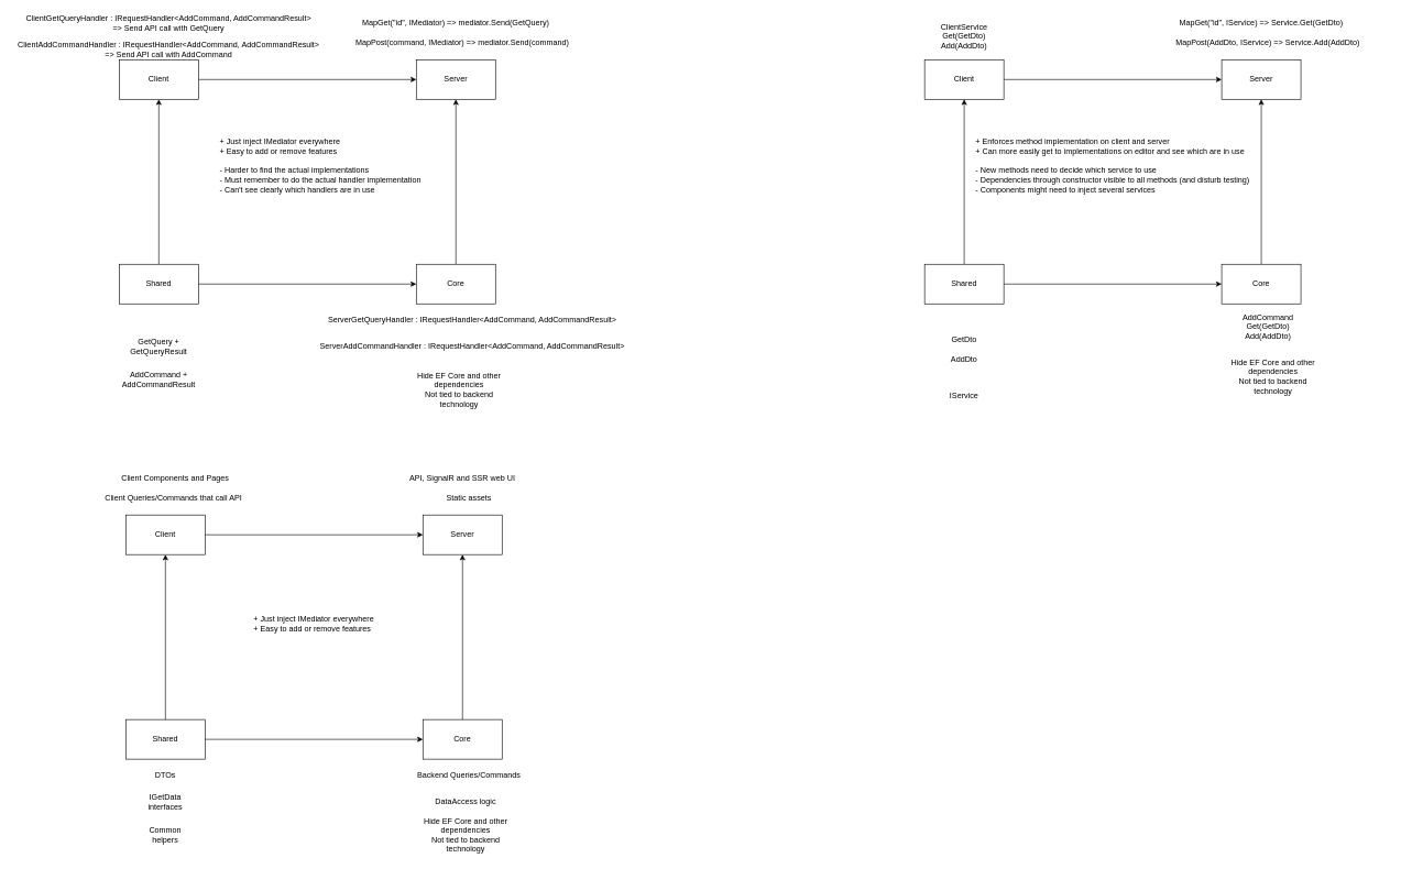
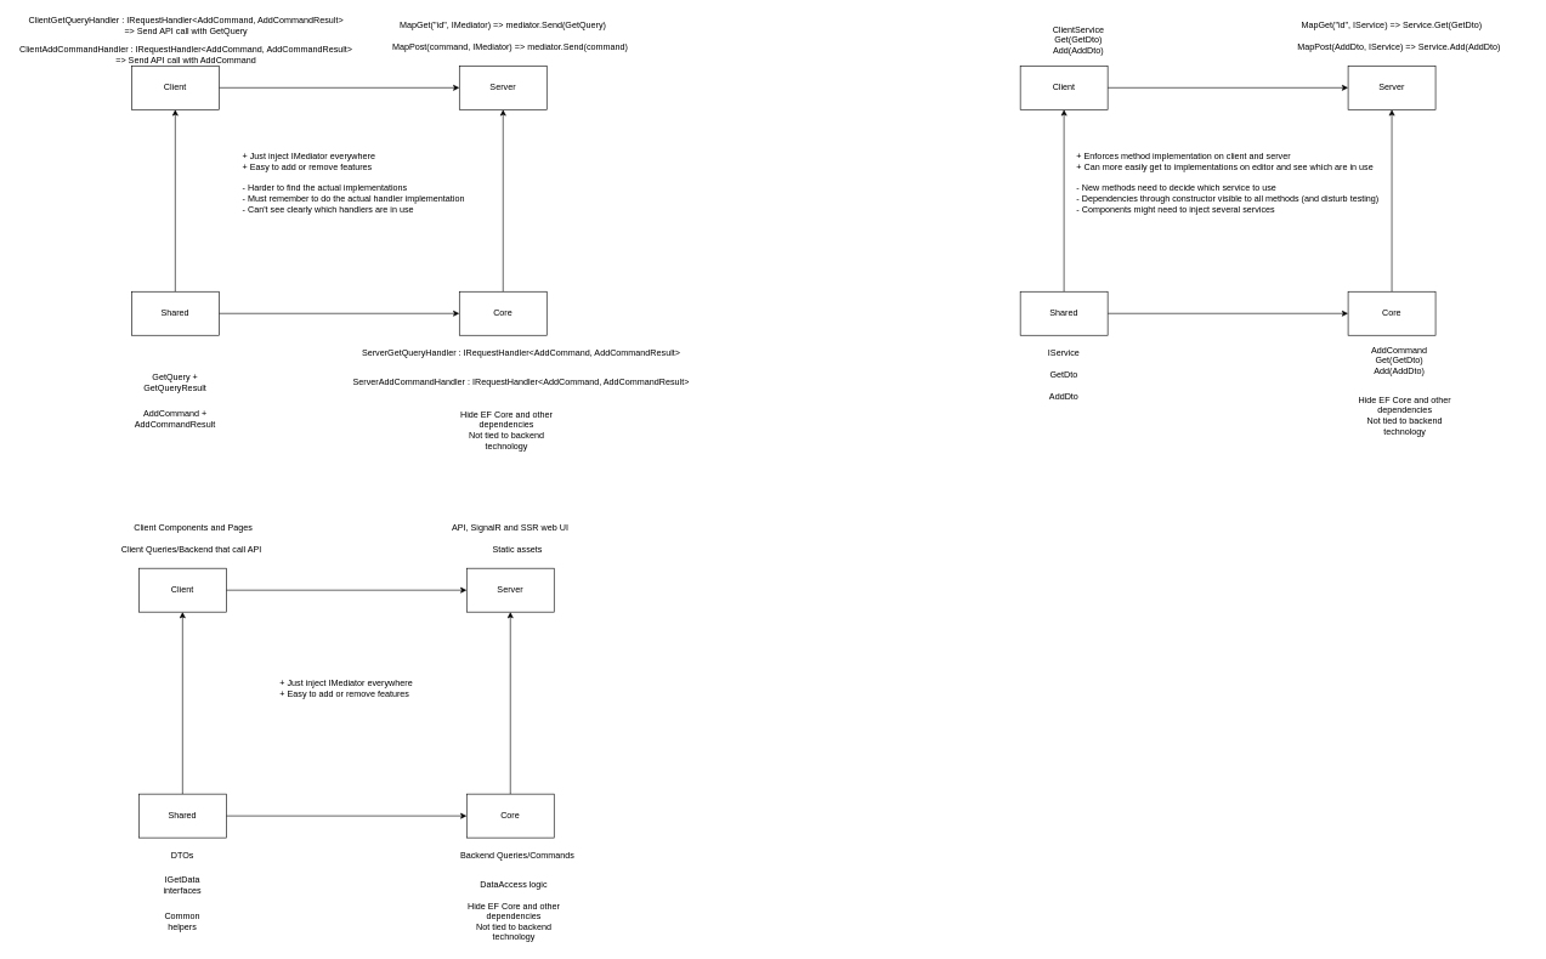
  <mxCell id="0" />
  <mxCell id="1" parent="0" />
  <mxCell id="2" style="edgeStyle=none;html=1;exitX=1;exitY=0.5;exitDx=0;exitDy=0;entryX=0;entryY=0.5;entryDx=0;entryDy=0;" parent="1" source="3" target="4" edge="1"><mxGeometry relative="1" as="geometry" /></mxCell>
  <mxCell id="3" value="Client" style="rounded=0;whiteSpace=wrap;html=1;" parent="1" vertex="1"><mxGeometry x="180" y="90" width="120" height="60" as="geometry" /></mxCell>
  <mxCell id="4" value="Server" style="rounded=0;whiteSpace=wrap;html=1;" parent="1" vertex="1"><mxGeometry x="630" y="90" width="120" height="60" as="geometry" /></mxCell>
  <mxCell id="5" style="edgeStyle=none;html=1;exitX=1;exitY=0.5;exitDx=0;exitDy=0;entryX=0;entryY=0.5;entryDx=0;entryDy=0;" parent="1" source="7" target="9" edge="1"><mxGeometry relative="1" as="geometry" /></mxCell>
  <mxCell id="6" style="edgeStyle=none;html=1;exitX=0.5;exitY=0;exitDx=0;exitDy=0;entryX=0.5;entryY=1;entryDx=0;entryDy=0;" parent="1" source="7" target="3" edge="1"><mxGeometry relative="1" as="geometry" /></mxCell>
  <mxCell id="7" value="Shared" style="rounded=0;whiteSpace=wrap;html=1;" parent="1" vertex="1"><mxGeometry x="180" y="400" width="120" height="60" as="geometry" /></mxCell>
  <mxCell id="8" style="edgeStyle=none;html=1;exitX=0.5;exitY=0;exitDx=0;exitDy=0;entryX=0.5;entryY=1;entryDx=0;entryDy=0;" parent="1" source="9" target="4" edge="1"><mxGeometry relative="1" as="geometry" /></mxCell>
  <mxCell id="9" value="Core" style="rounded=0;whiteSpace=wrap;html=1;" parent="1" vertex="1"><mxGeometry x="630" y="400" width="120" height="60" as="geometry" /></mxCell>
  <mxCell id="10" value="ServerGetQueryHandler : IRequestHandler&amp;lt;AddCommand, AddCommandResult&amp;gt;" style="text;html=1;strokeColor=none;fillColor=none;align=center;verticalAlign=middle;whiteSpace=wrap;rounded=0;" parent="1" vertex="1"><mxGeometry x="480" y="470" width="470" height="30" as="geometry" /></mxCell>
  <mxCell id="11" value="AddCommand + AddCommandResult" style="text;html=1;strokeColor=none;fillColor=none;align=center;verticalAlign=middle;whiteSpace=wrap;rounded=0;" parent="1" vertex="1"><mxGeometry x="210" y="560" width="60" height="30" as="geometry" /></mxCell>
  <mxCell id="12" value="GetQuery + GetQueryResult" style="text;html=1;strokeColor=none;fillColor=none;align=center;verticalAlign=middle;whiteSpace=wrap;rounded=0;" parent="1" vertex="1"><mxGeometry x="210" y="510" width="60" height="30" as="geometry" /></mxCell>
  <mxCell id="13" value="MapPost(command, IMediator) =&amp;gt; mediator.Send(command)" style="text;html=1;strokeColor=none;fillColor=none;align=center;verticalAlign=middle;whiteSpace=wrap;rounded=0;" parent="1" vertex="1"><mxGeometry x="520" y="50" width="360" height="30" as="geometry" /></mxCell>
  <mxCell id="14" value="ClientGetQueryHandler : IRequestHandler&amp;lt;AddCommand, AddCommandResult&amp;gt;&lt;br&gt;=&amp;gt; Send API call with GetQuery" style="text;html=1;strokeColor=none;fillColor=none;align=center;verticalAlign=middle;whiteSpace=wrap;rounded=0;" parent="1" vertex="1"><mxGeometry x="20" y="20" width="470" height="30" as="geometry" /></mxCell>
  <mxCell id="15" value="MapGet(&quot;id&quot;, IMediator) =&amp;gt; mediator.Send(GetQuery)" style="text;html=1;strokeColor=none;fillColor=none;align=center;verticalAlign=middle;whiteSpace=wrap;rounded=0;" parent="1" vertex="1"><mxGeometry x="540" y="20" width="300" height="30" as="geometry" /></mxCell>
  <mxCell id="16" value="ClientAddCommandHandler : IRequestHandler&amp;lt;AddCommand, AddCommandResult&amp;gt;&lt;br&gt;=&amp;gt; Send API call with AddCommand" style="text;html=1;strokeColor=none;fillColor=none;align=center;verticalAlign=middle;whiteSpace=wrap;rounded=0;" parent="1" vertex="1"><mxGeometry x="20" y="60" width="470" height="30" as="geometry" /></mxCell>
  <mxCell id="17" value="ServerAddCommandHandler : IRequestHandler&amp;lt;AddCommand, AddCommandResult&amp;gt;" style="text;html=1;strokeColor=none;fillColor=none;align=center;verticalAlign=middle;whiteSpace=wrap;rounded=0;" parent="1" vertex="1"><mxGeometry x="480" y="510" width="470" height="30" as="geometry" /></mxCell>
  <mxCell id="18" style="edgeStyle=none;html=1;exitX=1;exitY=0.5;exitDx=0;exitDy=0;entryX=0;entryY=0.5;entryDx=0;entryDy=0;" parent="1" source="19" target="20" edge="1"><mxGeometry relative="1" as="geometry" /></mxCell>
  <mxCell id="19" value="Client" style="rounded=0;whiteSpace=wrap;html=1;" parent="1" vertex="1"><mxGeometry x="1400" y="90" width="120" height="60" as="geometry" /></mxCell>
  <mxCell id="20" value="Server" style="rounded=0;whiteSpace=wrap;html=1;" parent="1" vertex="1"><mxGeometry x="1850" y="90" width="120" height="60" as="geometry" /></mxCell>
  <mxCell id="21" style="edgeStyle=none;html=1;exitX=1;exitY=0.5;exitDx=0;exitDy=0;entryX=0;entryY=0.5;entryDx=0;entryDy=0;" parent="1" source="23" target="25" edge="1"><mxGeometry relative="1" as="geometry" /></mxCell>
  <mxCell id="22" style="edgeStyle=none;html=1;exitX=0.5;exitY=0;exitDx=0;exitDy=0;entryX=0.5;entryY=1;entryDx=0;entryDy=0;" parent="1" source="23" target="19" edge="1"><mxGeometry relative="1" as="geometry" /></mxCell>
  <mxCell id="23" value="Shared" style="rounded=0;whiteSpace=wrap;html=1;" parent="1" vertex="1"><mxGeometry x="1400" y="400" width="120" height="60" as="geometry" /></mxCell>
  <mxCell id="24" style="edgeStyle=none;html=1;exitX=0.5;exitY=0;exitDx=0;exitDy=0;entryX=0.5;entryY=1;entryDx=0;entryDy=0;" parent="1" source="25" target="20" edge="1"><mxGeometry relative="1" as="geometry" /></mxCell>
  <mxCell id="25" value="Core" style="rounded=0;whiteSpace=wrap;html=1;" parent="1" vertex="1"><mxGeometry x="1850" y="400" width="120" height="60" as="geometry" /></mxCell>
- <mxCell id="26" value="IService" style="text;html=1;strokeColor=none;fillColor=none;align=center;verticalAlign=middle;whiteSpace=wrap;rounded=0;" parent="1" vertex="1"><mxGeometry x="1430" y="585" width="60" height="30" as="geometry" /></mxCell>
+ <mxCell id="26" value="IService" style="text;html=1;strokeColor=none;fillColor=none;align=center;verticalAlign=middle;whiteSpace=wrap;rounded=0;" parent="1" vertex="1"><mxGeometry x="1430" y="470" width="60" height="30" as="geometry" /></mxCell>
  <mxCell id="27" value="AddCommand&lt;br&gt;Get(GetDto)&lt;br&gt;Add(AddDto)" style="text;html=1;strokeColor=none;fillColor=none;align=center;verticalAlign=middle;whiteSpace=wrap;rounded=0;" parent="1" vertex="1"><mxGeometry x="1847.5" y="480" width="145" height="30" as="geometry" /></mxCell>
  <mxCell id="28" value="AddDto" style="text;html=1;strokeColor=none;fillColor=none;align=center;verticalAlign=middle;whiteSpace=wrap;rounded=0;" parent="1" vertex="1"><mxGeometry x="1430" y="530" width="60" height="30" as="geometry" /></mxCell>
  <mxCell id="29" value="GetDto" style="text;html=1;strokeColor=none;fillColor=none;align=center;verticalAlign=middle;whiteSpace=wrap;rounded=0;" parent="1" vertex="1"><mxGeometry x="1430" y="500" width="60" height="30" as="geometry" /></mxCell>
  <mxCell id="30" value="MapPost(AddDto, IService) =&amp;gt; Service.Add(AddDto)" style="text;html=1;strokeColor=none;fillColor=none;align=center;verticalAlign=middle;whiteSpace=wrap;rounded=0;" parent="1" vertex="1"><mxGeometry x="1740" y="50" width="360" height="30" as="geometry" /></mxCell>
- <mxCell id="31" value="ClientService&lt;br&gt;Get(GetDto)&lt;br&gt;Add(AddDto)" style="text;html=1;strokeColor=none;fillColor=none;align=center;verticalAlign=middle;whiteSpace=wrap;rounded=0;" parent="1" vertex="1"><mxGeometry x="1385" y="40" width="150" height="30" as="geometry" /></mxCell>
+ <mxCell id="31" value="ClientService&lt;br&gt;Get(GetDto)&lt;br&gt;Add(AddDto)" style="text;html=1;strokeColor=none;fillColor=none;align=center;verticalAlign=middle;whiteSpace=wrap;rounded=0;" parent="1" vertex="1"><mxGeometry x="1405" y="40" width="150" height="30" as="geometry" /></mxCell>
  <mxCell id="32" value="MapGet(&quot;id&quot;, IService) =&amp;gt; Service.Get(GetDto)" style="text;html=1;strokeColor=none;fillColor=none;align=center;verticalAlign=middle;whiteSpace=wrap;rounded=0;" parent="1" vertex="1"><mxGeometry x="1760" y="20" width="300" height="30" as="geometry" /></mxCell>
  <mxCell id="33" value="&lt;div style=&quot;text-align: left;&quot;&gt;&lt;span style=&quot;background-color: initial;&quot;&gt;+ Enforces method implementation on client and server&lt;/span&gt;&lt;/div&gt;&lt;div style=&quot;text-align: left;&quot;&gt;&lt;span style=&quot;background-color: initial;&quot;&gt;+ Can more easily get to implementations on editor and see which are in use&lt;/span&gt;&lt;/div&gt;&lt;div style=&quot;text-align: left;&quot;&gt;&lt;span style=&quot;background-color: initial;&quot;&gt;&lt;br&gt;&lt;/span&gt;&lt;/div&gt;&lt;div style=&quot;text-align: left;&quot;&gt;&lt;span style=&quot;background-color: initial;&quot;&gt;- New methods need to decide which service to use&lt;/span&gt;&lt;/div&gt;&lt;div style=&quot;text-align: left;&quot;&gt;&lt;span style=&quot;background-color: initial;&quot;&gt;- Dependencies through constructor visible to all methods (and disturb testing)&lt;/span&gt;&lt;/div&gt;&lt;div style=&quot;text-align: left;&quot;&gt;&lt;span style=&quot;background-color: initial;&quot;&gt;- Components might need to inject several services&lt;/span&gt;&lt;/div&gt;&lt;div style=&quot;text-align: left;&quot;&gt;&lt;span style=&quot;background-color: initial;&quot;&gt;&lt;br&gt;&lt;/span&gt;&lt;/div&gt;&lt;div style=&quot;text-align: left;&quot;&gt;&lt;span style=&quot;background-color: initial;&quot;&gt;&lt;br&gt;&lt;/span&gt;&lt;/div&gt;" style="text;html=1;strokeColor=none;fillColor=none;align=center;verticalAlign=middle;whiteSpace=wrap;rounded=0;" parent="1" vertex="1"><mxGeometry x="1470" y="250" width="430" height="30" as="geometry" /></mxCell>
  <mxCell id="34" value="&lt;div style=&quot;text-align: left;&quot;&gt;&lt;span style=&quot;background-color: initial;&quot;&gt;+ Just inject IMediator everywhere&lt;/span&gt;&lt;/div&gt;&lt;div style=&quot;text-align: left;&quot;&gt;&lt;span style=&quot;background-color: initial;&quot;&gt;+ Easy to add or remove features&lt;/span&gt;&lt;/div&gt;&lt;div style=&quot;text-align: left;&quot;&gt;&lt;span style=&quot;background-color: initial;&quot;&gt;&lt;br&gt;&lt;/span&gt;&lt;/div&gt;&lt;div style=&quot;text-align: left;&quot;&gt;&lt;span style=&quot;background-color: initial;&quot;&gt;- Harder to find the actual implementations&lt;/span&gt;&lt;/div&gt;&lt;div style=&quot;text-align: left;&quot;&gt;&lt;span style=&quot;background-color: initial;&quot;&gt;- Must remember to do the actual handler implementation&lt;/span&gt;&lt;/div&gt;&lt;div style=&quot;text-align: left;&quot;&gt;&lt;span style=&quot;background-color: initial;&quot;&gt;- Can't see clearly which handlers are in use&lt;/span&gt;&lt;/div&gt;&lt;div style=&quot;text-align: left;&quot;&gt;&lt;span style=&quot;background-color: initial;&quot;&gt;&lt;br&gt;&lt;/span&gt;&lt;/div&gt;&lt;div style=&quot;text-align: left;&quot;&gt;&lt;span style=&quot;background-color: initial;&quot;&gt;&lt;br&gt;&lt;/span&gt;&lt;/div&gt;" style="text;html=1;strokeColor=none;fillColor=none;align=center;verticalAlign=middle;whiteSpace=wrap;rounded=0;" parent="1" vertex="1"><mxGeometry x="270" y="250" width="430" height="30" as="geometry" /></mxCell>
  <mxCell id="35" value="Hide EF Core and other dependencies&lt;br&gt;Not tied to backend technology" style="text;html=1;strokeColor=none;fillColor=none;align=center;verticalAlign=middle;whiteSpace=wrap;rounded=0;" parent="1" vertex="1"><mxGeometry x="1862.5" y="560" width="130" height="20" as="geometry" /></mxCell>
  <mxCell id="36" value="Hide EF Core and other dependencies&lt;br&gt;Not tied to backend technology" style="text;html=1;strokeColor=none;fillColor=none;align=center;verticalAlign=middle;whiteSpace=wrap;rounded=0;" parent="1" vertex="1"><mxGeometry x="630" y="580" width="130" height="20" as="geometry" /></mxCell>
  <mxCell id="37" style="edgeStyle=none;html=1;exitX=1;exitY=0.5;exitDx=0;exitDy=0;entryX=0;entryY=0.5;entryDx=0;entryDy=0;" edge="1" parent="1" source="38" target="39"><mxGeometry relative="1" as="geometry" /></mxCell>
  <mxCell id="38" value="Client" style="rounded=0;whiteSpace=wrap;html=1;" vertex="1" parent="1"><mxGeometry x="190" y="780" width="120" height="60" as="geometry" /></mxCell>
  <mxCell id="39" value="Server" style="rounded=0;whiteSpace=wrap;html=1;" vertex="1" parent="1"><mxGeometry x="640" y="780" width="120" height="60" as="geometry" /></mxCell>
  <mxCell id="40" style="edgeStyle=none;html=1;exitX=1;exitY=0.5;exitDx=0;exitDy=0;entryX=0;entryY=0.5;entryDx=0;entryDy=0;" edge="1" parent="1" source="42" target="44"><mxGeometry relative="1" as="geometry" /></mxCell>
  <mxCell id="41" style="edgeStyle=none;html=1;exitX=0.5;exitY=0;exitDx=0;exitDy=0;entryX=0.5;entryY=1;entryDx=0;entryDy=0;" edge="1" parent="1" source="42" target="38"><mxGeometry relative="1" as="geometry" /></mxCell>
  <mxCell id="42" value="Shared" style="rounded=0;whiteSpace=wrap;html=1;" vertex="1" parent="1"><mxGeometry x="190" y="1090" width="120" height="60" as="geometry" /></mxCell>
  <mxCell id="43" style="edgeStyle=none;html=1;exitX=0.5;exitY=0;exitDx=0;exitDy=0;entryX=0.5;entryY=1;entryDx=0;entryDy=0;" edge="1" parent="1" source="44" target="39"><mxGeometry relative="1" as="geometry" /></mxCell>
  <mxCell id="44" value="Core" style="rounded=0;whiteSpace=wrap;html=1;" vertex="1" parent="1"><mxGeometry x="640" y="1090" width="120" height="60" as="geometry" /></mxCell>
  <mxCell id="45" value="DTOs" style="text;html=1;strokeColor=none;fillColor=none;align=center;verticalAlign=middle;whiteSpace=wrap;rounded=0;" vertex="1" parent="1"><mxGeometry x="220" y="1160" width="60" height="30" as="geometry" /></mxCell>
  <mxCell id="46" value="Backend Queries/Commands" style="text;html=1;strokeColor=none;fillColor=none;align=center;verticalAlign=middle;whiteSpace=wrap;rounded=0;" vertex="1" parent="1"><mxGeometry x="625" y="1160" width="170" height="30" as="geometry" /></mxCell>
  <mxCell id="47" value="Common helpers" style="text;html=1;strokeColor=none;fillColor=none;align=center;verticalAlign=middle;whiteSpace=wrap;rounded=0;" vertex="1" parent="1"><mxGeometry x="220" y="1250" width="60" height="30" as="geometry" /></mxCell>
  <mxCell id="48" value="IGetData interfaces" style="text;html=1;strokeColor=none;fillColor=none;align=center;verticalAlign=middle;whiteSpace=wrap;rounded=0;" vertex="1" parent="1"><mxGeometry x="220" y="1200" width="60" height="30" as="geometry" /></mxCell>
  <mxCell id="49" value="Static assets" style="text;html=1;strokeColor=none;fillColor=none;align=center;verticalAlign=middle;whiteSpace=wrap;rounded=0;" vertex="1" parent="1"><mxGeometry x="530" y="740" width="360" height="30" as="geometry" /></mxCell>
  <mxCell id="50" value="Client Components and Pages" style="text;html=1;strokeColor=none;fillColor=none;align=center;verticalAlign=middle;whiteSpace=wrap;rounded=0;" vertex="1" parent="1"><mxGeometry x="30" y="710" width="470" height="30" as="geometry" /></mxCell>
  <mxCell id="51" value="API, SignalR and SSR web UI" style="text;html=1;strokeColor=none;fillColor=none;align=center;verticalAlign=middle;whiteSpace=wrap;rounded=0;" vertex="1" parent="1"><mxGeometry x="550" y="710" width="300" height="30" as="geometry" /></mxCell>
- <mxCell id="52" value="Client Queries/Commands that call API" style="text;html=1;strokeColor=none;fillColor=none;align=center;verticalAlign=middle;whiteSpace=wrap;rounded=0;" vertex="1" parent="1"><mxGeometry x="155" y="740" width="215" height="30" as="geometry" /></mxCell>
+ <mxCell id="52" value="Client Queries/Backend that call API" style="text;html=1;strokeColor=none;fillColor=none;align=center;verticalAlign=middle;whiteSpace=wrap;rounded=0;" vertex="1" parent="1"><mxGeometry x="155" y="740" width="215" height="30" as="geometry" /></mxCell>
  <mxCell id="53" value="DataAccess logic" style="text;html=1;strokeColor=none;fillColor=none;align=center;verticalAlign=middle;whiteSpace=wrap;rounded=0;" vertex="1" parent="1"><mxGeometry x="645" y="1200" width="120" height="30" as="geometry" /></mxCell>
  <mxCell id="54" value="&lt;div style=&quot;text-align: left;&quot;&gt;&lt;span style=&quot;background-color: initial;&quot;&gt;+ Just inject IMediator everywhere&lt;/span&gt;&lt;/div&gt;&lt;div style=&quot;text-align: left;&quot;&gt;&lt;span style=&quot;background-color: initial;&quot;&gt;+ Easy to add or remove features&lt;/span&gt;&lt;/div&gt;" style="text;html=1;strokeColor=none;fillColor=none;align=center;verticalAlign=middle;whiteSpace=wrap;rounded=0;" vertex="1" parent="1"><mxGeometry x="260" y="900" width="430" height="90" as="geometry" /></mxCell>
  <mxCell id="55" value="Hide EF Core and other dependencies&lt;br&gt;Not tied to backend technology" style="text;html=1;strokeColor=none;fillColor=none;align=center;verticalAlign=middle;whiteSpace=wrap;rounded=0;" vertex="1" parent="1"><mxGeometry x="640" y="1235" width="130" height="60" as="geometry" /></mxCell>
